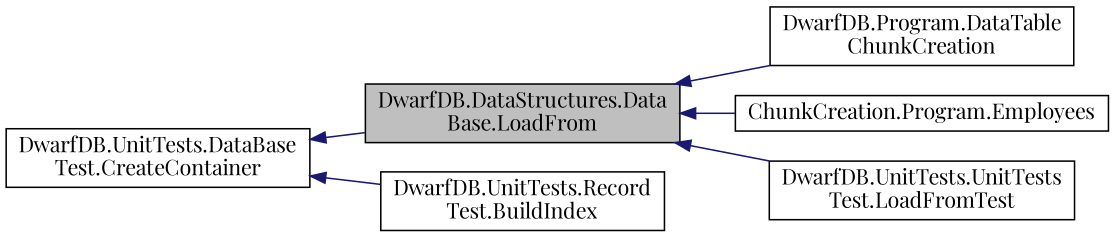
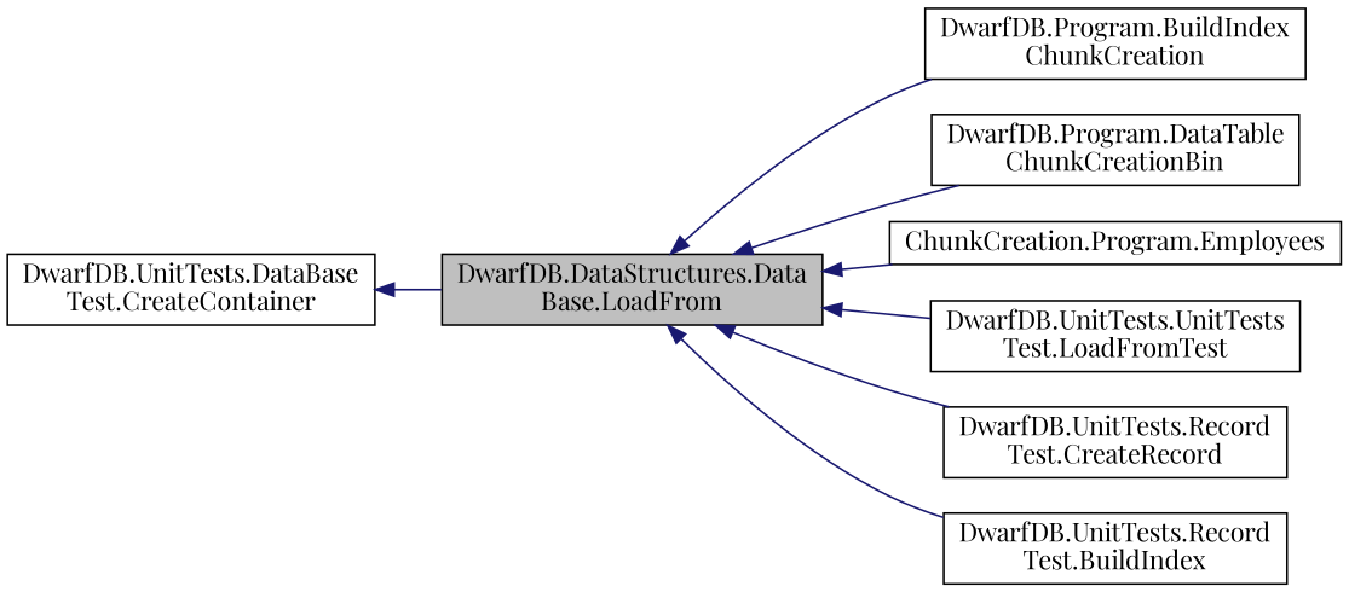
  digraph {
    fontname="Playfair Display"
    rankdir=LR
    node [color=black fillcolor=white fontname="Playfair Display" fontsize=14 shape=record style=filled]
    edge [color=midnightblue dir=back fontname="Playfair Display" fontsize=14 labelfontname=Helvetica labelfontsize=14 style=solid]
    n1 [fillcolor=grey75 fontcolor=black height=0.2 label="DwarfDB.DataStructures.Data\lBase.LoadFrom" width=0.4]
-   n2 [height=0.2 label="DwarfDB.Program.DataTable\lChunkCreation" width=0.4]
+   n2 [height=0.2 label="DwarfDB.Program.BuildIndex\lChunkCreation" width=0.4]
+   n3 [height=0.2 label="DwarfDB.Program.DataTable\lChunkCreationBin" width=0.4]
    n4 [height=0.2 label="ChunkCreation.Program.Employees" width=0.4]
    n5 [height=0.2 label="DwarfDB.UnitTests.UnitTests\lTest.LoadFromTest" width=0.4]
+   n6 [height=0.2 label="DwarfDB.UnitTests.Record\lTest.CreateRecord" width=0.4]
    n7 [height=0.2 label="DwarfDB.UnitTests.Record\lTest.BuildIndex" width=0.4]
    n8 [height=0.2 label="DwarfDB.UnitTests.DataBase\lTest.CreateContainer" width=0.4]
    n1 -> n2
+   n1 -> n3
    n1 -> n4
    n1 -> n5
-   n8 -> n7
+   n1 -> n6
+   n1 -> n7
    n8 -> n1
  }
